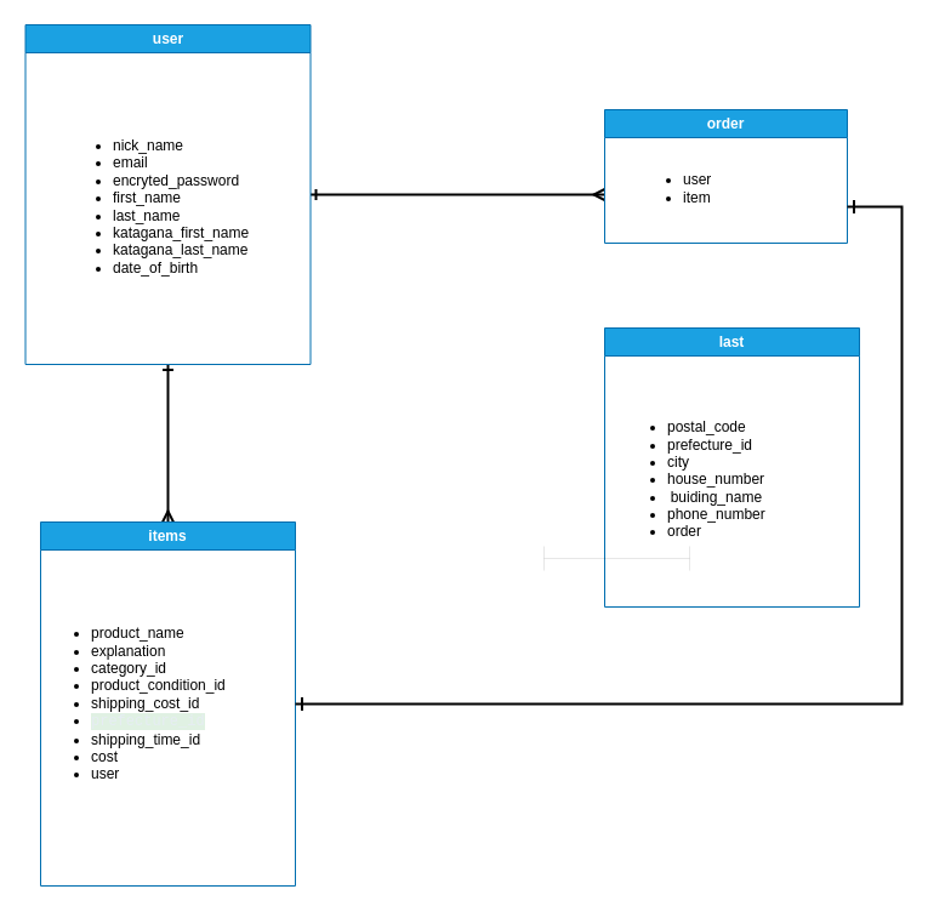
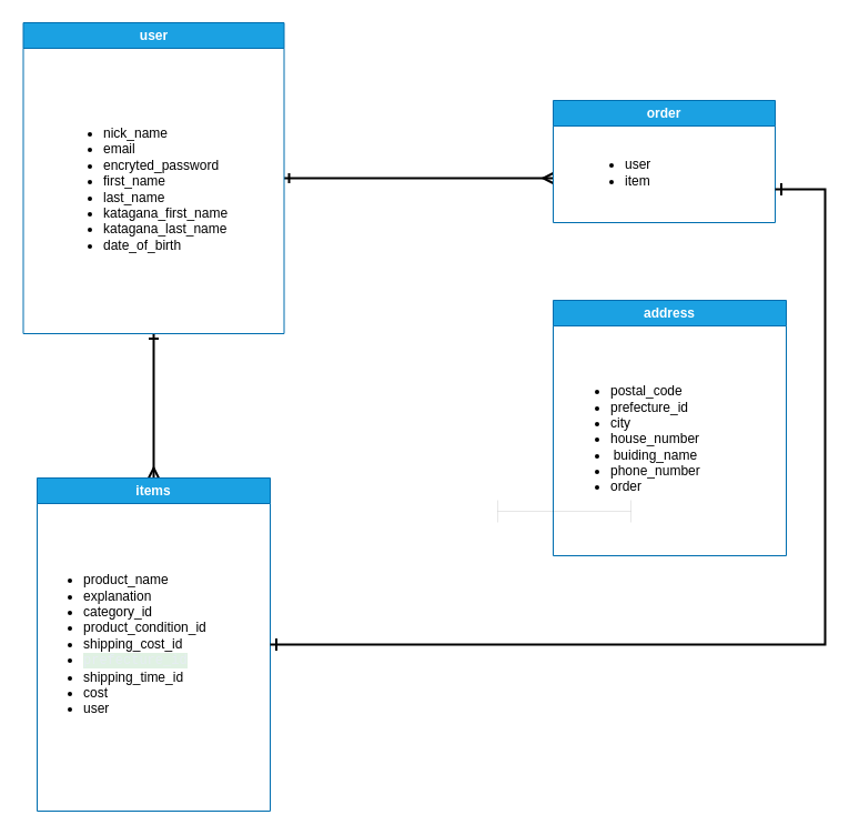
  <mxCell id="0" />
  <mxCell id="1" parent="0" />
  <mxCell id="2" style="edgeStyle=none;html=1;entryX=0.5;entryY=0;entryDx=0;entryDy=0;endArrow=ERmany;endFill=0;strokeWidth=2;startArrow=ERone;startFill=0;" parent="1" source="4" target="6" edge="1"><mxGeometry relative="1" as="geometry"><Array as="points"><mxPoint x="138" y="300" /></Array></mxGeometry></mxCell>
  <mxCell id="3" style="edgeStyle=none;html=1;strokeWidth=2;endArrow=ERmany;endFill=0;startArrow=ERone;startFill=0;" parent="1" source="4" edge="1"><mxGeometry relative="1" as="geometry"><mxPoint x="498" y="160" as="targetPoint" /></mxGeometry></mxCell>
  <mxCell id="4" value="user" style="swimlane;whiteSpace=wrap;html=1;fillColor=#1ba1e2;fontColor=#ffffff;strokeColor=#006EAF;" parent="1" vertex="1"><mxGeometry x="20.5" y="20" width="235" height="280" as="geometry" /></mxCell>
  <mxCell id="5" value="&lt;ul&gt;&lt;li&gt;nick_name&amp;nbsp; &amp;nbsp;&amp;nbsp;&lt;/li&gt;&lt;li&gt;email&lt;/li&gt;&lt;li&gt;&lt;span style=&quot;text-align: center;&quot;&gt;encryted_password&lt;/span&gt;&lt;br&gt;&lt;/li&gt;&lt;li&gt;&lt;span style=&quot;text-align: center;&quot;&gt;first_name&lt;/span&gt;&lt;/li&gt;&lt;li&gt;&lt;span style=&quot;text-align: center;&quot;&gt;last_name&lt;/span&gt;&lt;/li&gt;&lt;li&gt;&lt;span style=&quot;text-align: center;&quot;&gt;katagana_first_name&lt;/span&gt;&lt;/li&gt;&lt;li&gt;katagana_last_name&lt;/li&gt;&lt;li&gt;date_of_birth&lt;/li&gt;&lt;/ul&gt;" style="text;strokeColor=none;fillColor=none;html=1;whiteSpace=wrap;verticalAlign=middle;overflow=hidden;" parent="4" vertex="1"><mxGeometry x="30" y="40" width="180" height="220" as="geometry" /></mxCell>
  <mxCell id="6" value="items" style="swimlane;whiteSpace=wrap;html=1;fillColor=#1ba1e2;fontColor=#ffffff;strokeColor=#006EAF;" parent="1" vertex="1"><mxGeometry x="33" y="430" width="210" height="300" as="geometry" /></mxCell>
  <mxCell id="7" value="&lt;ul&gt;&lt;li&gt;&lt;span style=&quot;text-align: center;&quot;&gt;product_name&lt;/span&gt;&lt;br&gt;&lt;/li&gt;&lt;li&gt;&lt;span style=&quot;text-align: center;&quot;&gt;explanation&lt;/span&gt;&lt;br&gt;&lt;/li&gt;&lt;li&gt;&lt;span style=&quot;text-align: center;&quot;&gt;category_id&lt;/span&gt;&lt;br&gt;&lt;/li&gt;&lt;li&gt;&lt;span style=&quot;text-align: center;&quot;&gt;product_condition_id&lt;br&gt;&lt;/span&gt;&lt;/li&gt;&lt;li&gt;&lt;span style=&quot;text-align: center;&quot;&gt;shipping_cost_id&lt;/span&gt;&lt;/li&gt;&lt;li&gt;&lt;span style=&quot;color: rgb(230, 237, 243); font-family: ui-monospace, SFMono-Regular, &amp;quot;SF Mono&amp;quot;, Menlo, Consolas, &amp;quot;Liberation Mono&amp;quot;, monospace; background-color: rgba(46, 160, 67, 0.15);&quot;&gt;prefecture_id&lt;/span&gt;&lt;br&gt;&lt;/li&gt;&lt;li&gt;&lt;span style=&quot;text-align: center;&quot;&gt;shipping_time_id&lt;/span&gt;&lt;/li&gt;&lt;li&gt;cost&lt;/li&gt;&lt;li&gt;&lt;span style=&quot;text-align: center;&quot;&gt;user&lt;/span&gt;&lt;/li&gt;&lt;/ul&gt;" style="text;strokeColor=none;fillColor=none;html=1;whiteSpace=wrap;verticalAlign=middle;overflow=hidden;" parent="6" vertex="1"><mxGeometry y="40" width="190" height="220" as="geometry" /></mxCell>
  <mxCell id="8" value="order" style="swimlane;whiteSpace=wrap;html=1;fillColor=#1ba1e2;fontColor=#ffffff;strokeColor=#006EAF;" parent="1" vertex="1"><mxGeometry x="498" y="90" width="200" height="110" as="geometry" /></mxCell>
  <mxCell id="9" value="&lt;ul&gt;&lt;li&gt;user&lt;/li&gt;&lt;li&gt;item&lt;/li&gt;&lt;/ul&gt;" style="text;strokeColor=none;fillColor=none;html=1;whiteSpace=wrap;verticalAlign=middle;overflow=hidden;" parent="8" vertex="1"><mxGeometry x="22.5" y="35" width="175" height="60" as="geometry" /></mxCell>
- <mxCell id="10" value="last" style="swimlane;whiteSpace=wrap;html=1;fillColor=#1ba1e2;fontColor=#ffffff;strokeColor=#006EAF;" parent="1" vertex="1"><mxGeometry x="498" y="270" width="210" height="230" as="geometry" /></mxCell>
+ <mxCell id="10" value="address" style="swimlane;whiteSpace=wrap;html=1;fillColor=#1ba1e2;fontColor=#ffffff;strokeColor=#006EAF;" parent="1" vertex="1"><mxGeometry x="498" y="270" width="210" height="230" as="geometry" /></mxCell>
  <mxCell id="11" value="&lt;ul&gt;&lt;li&gt;postal_code&lt;/li&gt;&lt;li&gt;&lt;span style=&quot;text-align: center;&quot;&gt;prefecture_id&lt;/span&gt;&lt;br&gt;&lt;/li&gt;&lt;li&gt;&lt;span style=&quot;text-align: center;&quot;&gt;city&lt;/span&gt;&lt;/li&gt;&lt;li&gt;&lt;span style=&quot;text-align: center;&quot;&gt;house_number&lt;/span&gt;&lt;/li&gt;&lt;li style=&quot;text-align: center;&quot;&gt;buiding_name&lt;/li&gt;&lt;li&gt;&lt;span style=&quot;text-align: center;&quot;&gt;phone_number&lt;br&gt;&lt;/span&gt;&lt;/li&gt;&lt;li&gt;&lt;span style=&quot;text-align: center;&quot;&gt;order&lt;/span&gt;&lt;/li&gt;&lt;/ul&gt;" style="text;strokeColor=none;fillColor=none;html=1;whiteSpace=wrap;verticalAlign=middle;overflow=hidden;" parent="10" vertex="1"><mxGeometry x="10" y="40" width="160" height="170" as="geometry" /></mxCell>
  <mxCell id="12" value="" style="edgeStyle=segmentEdgeStyle;endArrow=ERone;html=1;curved=0;rounded=0;endSize=8;startSize=8;strokeWidth=2;endFill=0;startArrow=ERone;startFill=0;" parent="1" edge="1"><mxGeometry width="50" height="50" relative="1" as="geometry"><mxPoint x="698" y="170" as="sourcePoint" /><mxPoint x="243" y="580" as="targetPoint" /><Array as="points"><mxPoint x="743" y="170" /><mxPoint x="743" y="580" /><mxPoint x="243" y="580" /></Array></mxGeometry></mxCell>
  <mxCell id="13" value="" style="shape=crossbar;whiteSpace=wrap;html=1;rounded=1;strokeWidth=0;" parent="1" vertex="1"><mxGeometry x="448" y="450" width="120" height="20" as="geometry" /></mxCell>
